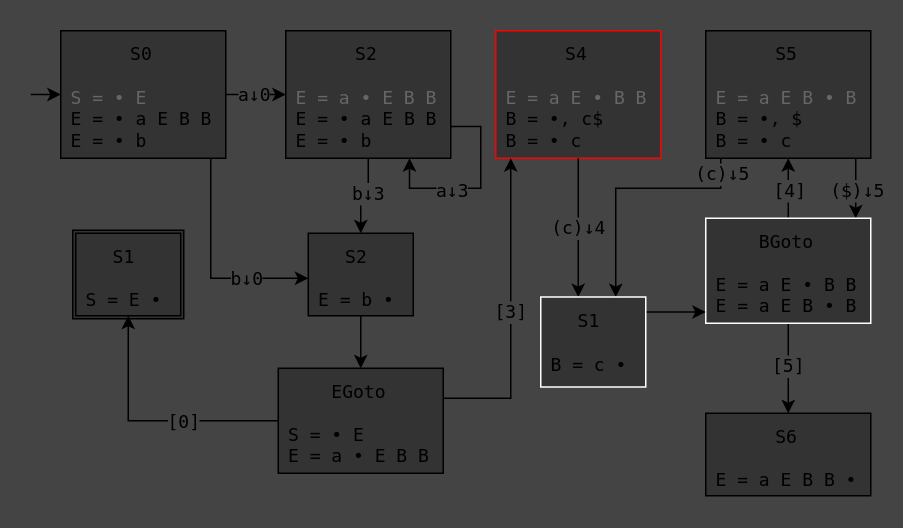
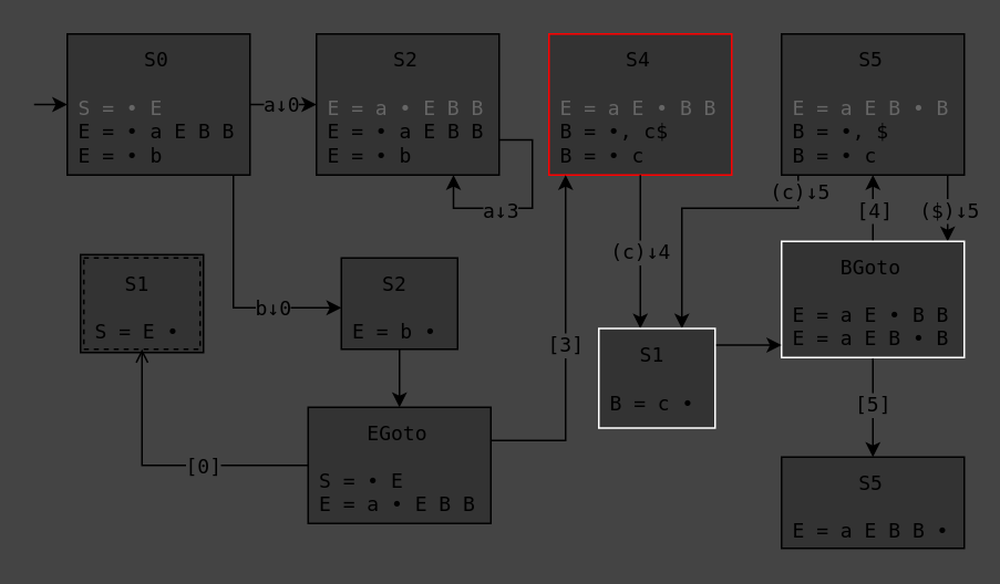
  <mxCell id="0" />
  <mxCell id="1" parent="0" />
  <mxCell id="2" value="&lt;div style=&quot;text-align: center;&quot;&gt;&lt;br&gt;&lt;/div&gt;" style="rounded=0;whiteSpace=wrap;html=1;fontFamily=monospace;align=left;spacing=7;verticalAlign=top;spacingTop=-3;fillColor=#333333;" parent="1" vertex="1"><mxGeometry x="48" y="153" width="74" height="59" as="geometry" /></mxCell>
  <mxCell id="3" style="edgeStyle=orthogonalEdgeStyle;rounded=0;orthogonalLoop=1;jettySize=auto;html=1;fontFamily=monospace;fontSize=12;fontColor=default;" parent="1" source="7" target="15" edge="1"><mxGeometry relative="1" as="geometry"><Array as="points" /></mxGeometry></mxCell>
  <mxCell id="4" value="a↓0" style="edgeLabel;html=1;align=center;verticalAlign=middle;resizable=0;points=[];rounded=0;strokeColor=default;spacing=10;fontFamily=monospace;fontSize=12;fontColor=default;fillColor=default;labelBackgroundColor=#444444;" parent="3" vertex="1" connectable="0"><mxGeometry x="-0.02" relative="1" as="geometry"><mxPoint x="-2" as="offset" /></mxGeometry></mxCell>
  <mxCell id="5" style="edgeStyle=orthogonalEdgeStyle;rounded=0;orthogonalLoop=1;jettySize=auto;html=1;fontFamily=monospace;fontSize=12;fontColor=default;labelBackgroundColor=#444444;resizable=0;" parent="1" source="7" target="11" edge="1"><mxGeometry relative="1" as="geometry"><Array as="points"><mxPoint x="140" y="185" /></Array></mxGeometry></mxCell>
  <mxCell id="6" value="b↓0" style="edgeLabel;html=1;align=center;verticalAlign=middle;resizable=0;points=[];rounded=0;strokeColor=default;spacing=10;fontFamily=monospace;fontSize=12;fontColor=default;labelBackgroundColor=#444444;fillColor=default;gradientColor=none;" parent="5" vertex="1" connectable="0"><mxGeometry x="0.416" relative="1" as="geometry"><mxPoint as="offset" /></mxGeometry></mxCell>
  <mxCell id="7" value="&lt;div style=&quot;text-align: center;&quot;&gt;S0&lt;/div&gt;&lt;div&gt;&lt;br&gt;&lt;/div&gt;&lt;font color=&quot;#666666&quot;&gt;S = •&amp;nbsp;E&lt;/font&gt;&lt;div&gt;E =&amp;nbsp;&lt;span style=&quot;background-color: initial;&quot;&gt;•&lt;/span&gt;&lt;span style=&quot;background-color: initial;&quot;&gt;&amp;nbsp;a E B B&lt;/span&gt;&lt;/div&gt;&lt;div&gt;E =&amp;nbsp;&lt;span style=&quot;background-color: initial;&quot;&gt;•&lt;/span&gt;&lt;span style=&quot;background-color: initial;&quot;&gt;&amp;nbsp;b&lt;br&gt;&lt;/span&gt;&lt;/div&gt;" style="rounded=0;whiteSpace=wrap;html=1;fontFamily=monospace;align=left;spacing=7;verticalAlign=top;spacingTop=-3;fillColor=#333333;" parent="1" vertex="1"><mxGeometry x="40" y="20" width="110" height="85" as="geometry" /></mxCell>
- <mxCell id="8" value="&lt;div style=&quot;text-align: center;&quot;&gt;S1&lt;/div&gt;&lt;div&gt;&lt;br&gt;&lt;/div&gt;&lt;div&gt;S = E&amp;nbsp;&lt;span style=&quot;background-color: initial;&quot;&gt;•&lt;/span&gt;&lt;/div&gt;" style="rounded=0;whiteSpace=wrap;html=1;fontFamily=monospace;align=left;spacing=7;verticalAlign=top;spacingTop=-3;fillColor=#333333;" parent="1" vertex="1"><mxGeometry x="49.98" y="155" width="70" height="55" as="geometry" /></mxCell>
+ <mxCell id="8" value="&lt;div style=&quot;text-align: center;&quot;&gt;S1&lt;/div&gt;&lt;div&gt;&lt;br&gt;&lt;/div&gt;&lt;div&gt;S = E&amp;nbsp;&lt;span style=&quot;background-color: initial;&quot;&gt;•&lt;/span&gt;&lt;/div&gt;" style="rounded=0;whiteSpace=wrap;html=1;fontFamily=monospace;align=left;spacing=7;verticalAlign=top;spacingTop=-3;fillColor=#333333;dashed=1;" parent="1" vertex="1"><mxGeometry x="49.98" y="155" width="70" height="55" as="geometry" /></mxCell>
  <mxCell id="9" style="edgeStyle=orthogonalEdgeStyle;rounded=0;orthogonalLoop=1;jettySize=auto;html=1;fontFamily=monospace;fontSize=12;fontColor=default;labelBackgroundColor=#444444;resizable=0;" parent="1" source="11" target="26" edge="1"><mxGeometry relative="1" as="geometry" /></mxCell>
  <mxCell id="10" value="" style="edgeLabel;html=1;align=center;verticalAlign=middle;resizable=0;points=[];rounded=0;strokeColor=default;spacing=10;fontFamily=monospace;fontSize=12;fontColor=default;labelBackgroundColor=#444444;fillColor=default;gradientColor=none;" parent="9" vertex="1" connectable="0"><mxGeometry x="0.027" relative="1" as="geometry"><mxPoint as="offset" /></mxGeometry></mxCell>
  <mxCell id="11" value="&lt;div style=&quot;text-align: center;&quot;&gt;S2&lt;/div&gt;&lt;div&gt;&lt;br&gt;&lt;/div&gt;&lt;div&gt;E = b •&lt;/div&gt;" style="rounded=0;whiteSpace=wrap;html=1;fontFamily=monospace;align=left;spacing=7;verticalAlign=top;spacingTop=-3;fillColor=#333333;" parent="1" vertex="1"><mxGeometry x="205.01" y="155" width="70" height="55" as="geometry" /></mxCell>
  <mxCell id="12" value="&lt;div style=&quot;text-align: center;&quot;&gt;&lt;div&gt;S4&lt;/div&gt;&lt;div style=&quot;text-align: left;&quot;&gt;&lt;br&gt;&lt;/div&gt;&lt;font color=&quot;#666666&quot;&gt;&lt;span style=&quot;text-align: left;&quot;&gt;E = a E&amp;nbsp;&lt;/span&gt;&lt;span style=&quot;text-align: left;&quot;&gt;•&lt;/span&gt;&lt;span style=&quot;text-align: left;&quot;&gt;&amp;nbsp;B&lt;/span&gt;&lt;span style=&quot;background-color: initial; text-align: left;&quot;&gt;&amp;nbsp;B&lt;/span&gt;&lt;/font&gt;&lt;/div&gt;&lt;div style=&quot;&quot;&gt;&lt;span style=&quot;&quot;&gt;B =&amp;nbsp;&lt;/span&gt;&lt;span style=&quot;background-color: initial;&quot;&gt;•, c$&lt;/span&gt;&lt;/div&gt;&lt;div style=&quot;&quot;&gt;&lt;span style=&quot;background-color: initial;&quot;&gt;B = • c&lt;/span&gt;&lt;/div&gt;" style="rounded=0;whiteSpace=wrap;html=1;fontFamily=monospace;align=left;spacing=7;verticalAlign=top;spacingTop=-3;fillColor=#333333;strokeColor=#FF0000;" parent="1" vertex="1"><mxGeometry x="330" y="20" width="110" height="85" as="geometry" /></mxCell>
- <mxCell id="13" style="edgeStyle=orthogonalEdgeStyle;rounded=0;orthogonalLoop=1;jettySize=auto;html=1;" parent="1" source="15" target="11" edge="1"><mxGeometry relative="1" as="geometry" /></mxCell>
- <mxCell id="14" value="b↓3" style="edgeLabel;html=1;align=center;verticalAlign=middle;resizable=0;points=[];rounded=0;strokeColor=default;spacing=10;fontFamily=monospace;fontSize=12;fontColor=default;labelBackgroundColor=#444444;fillColor=default;gradientColor=none;" parent="13" vertex="1" connectable="0"><mxGeometry x="-0.156" y="2" relative="1" as="geometry"><mxPoint x="-3" as="offset" /></mxGeometry></mxCell>
  <mxCell id="15" value="&lt;div style=&quot;text-align: center;&quot;&gt;S2&lt;/div&gt;&lt;div&gt;&lt;br&gt;&lt;/div&gt;&lt;font color=&quot;#666666&quot;&gt;E = a • E B B&lt;/font&gt;&lt;div&gt;E =&amp;nbsp;&lt;span style=&quot;background-color: initial;&quot;&gt;•&lt;/span&gt;&lt;span style=&quot;background-color: initial;&quot;&gt;&amp;nbsp;a E B B&lt;/span&gt;&lt;/div&gt;&lt;div&gt;E =&amp;nbsp;&lt;span style=&quot;background-color: initial;&quot;&gt;•&lt;/span&gt;&lt;span style=&quot;background-color: initial;&quot;&gt;&amp;nbsp;b&lt;/span&gt;&lt;/div&gt;" style="rounded=0;whiteSpace=wrap;html=1;fontFamily=monospace;align=left;spacing=7;verticalAlign=top;spacingTop=-3;fillColor=#333333;" parent="1" vertex="1"><mxGeometry x="190" y="20" width="110" height="85" as="geometry" /></mxCell>
  <mxCell id="16" style="edgeStyle=orthogonalEdgeStyle;rounded=0;orthogonalLoop=1;jettySize=auto;html=1;fontFamily=monospace;fontSize=12;fontColor=default;labelBackgroundColor=#444444;resizable=0;" parent="1" source="18" target="31" edge="1"><mxGeometry relative="1" as="geometry"><Array as="points"><mxPoint x="570" y="125" /><mxPoint x="570" y="125" /></Array></mxGeometry></mxCell>
  <mxCell id="17" value="($)↓5" style="edgeLabel;html=1;align=center;verticalAlign=middle;resizable=0;points=[];rounded=0;strokeColor=default;spacing=10;fontFamily=monospace;fontSize=12;fontColor=default;labelBackgroundColor=#444444;fillColor=default;gradientColor=none;" parent="16" vertex="1" connectable="0"><mxGeometry x="0.034" relative="1" as="geometry"><mxPoint as="offset" /></mxGeometry></mxCell>
  <mxCell id="18" value="&lt;div style=&quot;text-align: center;&quot;&gt;S5&lt;/div&gt;&lt;div&gt;&lt;br&gt;&lt;/div&gt;&lt;div style=&quot;text-align: center;&quot;&gt;&lt;font color=&quot;#666666&quot;&gt;&lt;span style=&quot;text-align: left;&quot;&gt;E = a E&lt;/span&gt;&lt;span style=&quot;text-align: left;&quot;&gt;&amp;nbsp;B&lt;/span&gt;&lt;span style=&quot;background-color: initial; text-align: left;&quot;&gt;&amp;nbsp;&lt;/span&gt;&lt;span style=&quot;background-color: initial; text-align: left;&quot;&gt;• B&lt;/span&gt;&lt;/font&gt;&lt;/div&gt;&lt;div style=&quot;&quot;&gt;&lt;span style=&quot;background-color: initial;&quot;&gt;B = •, $&lt;/span&gt;&lt;/div&gt;&lt;div style=&quot;&quot;&gt;&lt;span style=&quot;background-color: initial;&quot;&gt;B = • c&lt;/span&gt;&lt;br&gt;&lt;/div&gt;" style="rounded=0;whiteSpace=wrap;html=1;fontFamily=monospace;align=left;spacing=7;verticalAlign=top;spacingTop=-3;fillColor=#333333;" parent="1" vertex="1"><mxGeometry x="470" y="20" width="110" height="85" as="geometry" /></mxCell>
  <mxCell id="19" value="" style="endArrow=classic;html=1;rounded=0;fontFamily=monospace;fontSize=12;fontColor=default;" parent="1" target="7" edge="1"><mxGeometry width="50" height="50" relative="1" as="geometry"><mxPoint x="20" y="62.5" as="sourcePoint" /><mxPoint y="35" as="targetPoint" x="0" /></mxGeometry></mxCell>
  <mxCell id="20" style="edgeStyle=orthogonalEdgeStyle;rounded=0;orthogonalLoop=1;jettySize=auto;html=1;fontFamily=monospace;fontSize=12;fontColor=default;labelBackgroundColor=#444444;resizable=0;entryX=0.75;entryY=1;entryDx=0;entryDy=0;exitX=1;exitY=0.75;exitDx=0;exitDy=0;" parent="1" source="15" target="15" edge="1"><mxGeometry relative="1" as="geometry"><Array as="points"><mxPoint x="320" y="84" /><mxPoint x="320" y="125" /><mxPoint x="272" y="125" /></Array></mxGeometry></mxCell>
  <mxCell id="21" value="a↓3" style="edgeLabel;html=1;align=center;verticalAlign=middle;resizable=0;points=[];rounded=0;strokeColor=default;spacing=10;fontFamily=monospace;fontSize=12;fontColor=default;labelBackgroundColor=#444444;fillColor=default;gradientColor=none;" parent="20" vertex="1" connectable="0"><mxGeometry x="0.263" y="1" relative="1" as="geometry"><mxPoint as="offset" /></mxGeometry></mxCell>
  <mxCell id="22" style="edgeStyle=orthogonalEdgeStyle;rounded=0;orthogonalLoop=1;jettySize=auto;html=1;fontFamily=monospace;fontSize=12;fontColor=default;labelBackgroundColor=#444444;resizable=0;" parent="1" source="26" target="12" edge="1"><mxGeometry relative="1" as="geometry"><Array as="points"><mxPoint x="340" y="265" /></Array></mxGeometry></mxCell>
  <mxCell id="23" value="[3]" style="edgeLabel;html=1;align=center;verticalAlign=middle;resizable=0;points=[];rounded=0;strokeColor=default;spacing=10;fontFamily=monospace;fontSize=12;fontColor=default;labelBackgroundColor=#444444;fillColor=default;gradientColor=none;" parent="22" vertex="1" connectable="0"><mxGeometry x="-0.0" y="-1" relative="1" as="geometry"><mxPoint x="-2" as="offset" /></mxGeometry></mxCell>
- <mxCell id="24" style="edgeStyle=orthogonalEdgeStyle;rounded=0;orthogonalLoop=1;jettySize=auto;html=1;fontFamily=monospace;fontSize=12;fontColor=default;labelBackgroundColor=#444444;resizable=0;" parent="1" source="26" target="8" edge="1"><mxGeometry relative="1" as="geometry" /></mxCell>
+ <mxCell id="24" style="edgeStyle=orthogonalEdgeStyle;rounded=0;orthogonalLoop=1;jettySize=auto;html=1;fontFamily=monospace;fontSize=12;fontColor=default;labelBackgroundColor=#444444;resizable=0;endArrow=open;" parent="1" source="26" target="8" edge="1"><mxGeometry relative="1" as="geometry" /></mxCell>
  <mxCell id="25" value="[0]" style="edgeLabel;html=1;align=center;verticalAlign=middle;resizable=0;points=[];rounded=0;strokeColor=default;spacing=10;fontFamily=monospace;fontSize=12;fontColor=default;labelBackgroundColor=#444444;fillColor=default;gradientColor=none;" parent="24" vertex="1" connectable="0"><mxGeometry x="-0.249" relative="1" as="geometry"><mxPoint as="offset" /></mxGeometry></mxCell>
  <mxCell id="26" value="&lt;div style=&quot;text-align: center;&quot;&gt;EGoto&lt;/div&gt;&lt;div&gt;&lt;br&gt;&lt;/div&gt;&lt;div&gt;S = •&amp;nbsp;E&lt;br&gt;&lt;/div&gt;&lt;div&gt;E = a • E B B&lt;/div&gt;" style="rounded=0;whiteSpace=wrap;html=1;fontFamily=monospace;align=left;spacing=7;verticalAlign=top;spacingTop=-3;fillColor=#333333;" parent="1" vertex="1"><mxGeometry x="185.01" y="245" width="110" height="70" as="geometry" /></mxCell>
  <mxCell id="27" style="edgeStyle=orthogonalEdgeStyle;rounded=0;orthogonalLoop=1;jettySize=auto;html=1;fontFamily=monospace;fontSize=12;fontColor=default;labelBackgroundColor=#444444;resizable=0;" parent="1" source="31" target="18" edge="1"><mxGeometry relative="1" as="geometry" /></mxCell>
  <mxCell id="28" value="[4]" style="edgeLabel;html=1;align=center;verticalAlign=middle;resizable=0;points=[];rounded=0;strokeColor=default;spacing=10;fontFamily=monospace;fontSize=12;fontColor=default;labelBackgroundColor=#444444;fillColor=default;gradientColor=none;" parent="27" vertex="1" connectable="0"><mxGeometry x="-0.04" relative="1" as="geometry"><mxPoint as="offset" /></mxGeometry></mxCell>
  <mxCell id="29" style="edgeStyle=orthogonalEdgeStyle;rounded=0;orthogonalLoop=1;jettySize=auto;html=1;entryX=0.5;entryY=0;entryDx=0;entryDy=0;" parent="1" source="31" target="32" edge="1"><mxGeometry relative="1" as="geometry" /></mxCell>
  <mxCell id="30" value="[5]" style="edgeLabel;html=1;align=center;verticalAlign=middle;resizable=0;points=[];rounded=0;strokeColor=default;spacing=10;fontFamily=monospace;fontSize=12;fontColor=default;labelBackgroundColor=#444444;fillColor=default;gradientColor=none;" parent="29" vertex="1" connectable="0"><mxGeometry x="-0.08" y="-1" relative="1" as="geometry"><mxPoint as="offset" /></mxGeometry></mxCell>
  <mxCell id="31" value="&lt;div style=&quot;&quot;&gt;&lt;div style=&quot;text-align: center;&quot;&gt;BGoto&lt;/div&gt;&lt;div style=&quot;text-align: center;&quot;&gt;&lt;br&gt;&lt;/div&gt;&lt;span style=&quot;&quot;&gt;E = a E&amp;nbsp;&lt;/span&gt;&lt;span style=&quot;&quot;&gt;•&lt;/span&gt;&lt;span style=&quot;&quot;&gt;&amp;nbsp;B B&lt;/span&gt;&lt;/div&gt;&lt;div style=&quot;&quot;&gt;&lt;span style=&quot;&quot;&gt;E = a E&amp;nbsp;&lt;/span&gt;&lt;span style=&quot;&quot;&gt;B&amp;nbsp;&lt;/span&gt;&lt;span style=&quot;background-color: initial;&quot;&gt;•&lt;/span&gt;&lt;span style=&quot;background-color: initial;&quot;&gt;&amp;nbsp;&lt;/span&gt;&lt;span style=&quot;background-color: initial;&quot;&gt;B&lt;/span&gt;&lt;/div&gt;" style="rounded=0;whiteSpace=wrap;html=1;fontFamily=monospace;align=left;spacing=7;verticalAlign=top;spacingTop=-3;fillColor=#333333;strokeColor=#FFFFFF;" parent="1" vertex="1"><mxGeometry x="470" y="145" width="110" height="70" as="geometry" /></mxCell>
- <mxCell id="32" value="&lt;div style=&quot;text-align: center;&quot;&gt;S6&lt;/div&gt;&lt;div&gt;&lt;br&gt;&lt;/div&gt;&lt;div style=&quot;text-align: center;&quot;&gt;&lt;span style=&quot;text-align: left;&quot;&gt;E = a E&lt;/span&gt;&lt;span style=&quot;background-color: initial; text-align: left;&quot;&gt;&amp;nbsp;B&lt;/span&gt;&lt;span style=&quot;background-color: initial; text-align: left;&quot;&gt;&amp;nbsp;B&lt;/span&gt;&lt;span style=&quot;background-color: initial; text-align: left;&quot;&gt;&amp;nbsp;&lt;/span&gt;&lt;span style=&quot;background-color: initial; text-align: left;&quot;&gt;•&lt;/span&gt;&lt;/div&gt;" style="rounded=0;whiteSpace=wrap;html=1;fontFamily=monospace;align=left;spacing=7;verticalAlign=top;spacingTop=-3;fillColor=#333333;" parent="1" vertex="1"><mxGeometry x="470" y="275" width="110" height="55" as="geometry" /></mxCell>
+ <mxCell id="32" value="&lt;div style=&quot;text-align: center;&quot;&gt;S5&lt;/div&gt;&lt;div&gt;&lt;br&gt;&lt;/div&gt;&lt;div style=&quot;text-align: center;&quot;&gt;&lt;span style=&quot;text-align: left;&quot;&gt;E = a E&lt;/span&gt;&lt;span style=&quot;background-color: initial; text-align: left;&quot;&gt;&amp;nbsp;B&lt;/span&gt;&lt;span style=&quot;background-color: initial; text-align: left;&quot;&gt;&amp;nbsp;B&lt;/span&gt;&lt;span style=&quot;background-color: initial; text-align: left;&quot;&gt;&amp;nbsp;&lt;/span&gt;&lt;span style=&quot;background-color: initial; text-align: left;&quot;&gt;•&lt;/span&gt;&lt;/div&gt;" style="rounded=0;whiteSpace=wrap;html=1;fontFamily=monospace;align=left;spacing=7;verticalAlign=top;spacingTop=-3;fillColor=#333333;" parent="1" vertex="1"><mxGeometry x="470" y="275" width="110" height="55" as="geometry" /></mxCell>
  <mxCell id="33" style="edgeStyle=orthogonalEdgeStyle;rounded=0;orthogonalLoop=1;jettySize=auto;html=1;fontFamily=monospace;fontSize=12;fontColor=default;labelBackgroundColor=#444444;resizable=0;" parent="1" source="12" target="38" edge="1"><mxGeometry relative="1" as="geometry"><mxPoint x="385" y="107.5" as="sourcePoint" /><Array as="points"><mxPoint x="385" y="155" /><mxPoint x="385" y="155" /></Array></mxGeometry></mxCell>
  <mxCell id="34" value="(c)↓4" style="edgeLabel;html=1;align=center;verticalAlign=middle;resizable=0;points=[];rounded=0;strokeColor=default;spacing=10;fontFamily=monospace;fontSize=12;fontColor=default;labelBackgroundColor=#444444;fillColor=default;gradientColor=none;" parent="33" vertex="1" connectable="0"><mxGeometry y="-1" relative="1" as="geometry"><mxPoint as="offset" /></mxGeometry></mxCell>
  <mxCell id="35" style="edgeStyle=orthogonalEdgeStyle;rounded=0;orthogonalLoop=1;jettySize=auto;html=1;fontFamily=monospace;fontSize=12;fontColor=default;labelBackgroundColor=#444444;resizable=0;" parent="1" source="18" target="38" edge="1"><mxGeometry relative="1" as="geometry"><mxPoint x="480" y="107.5" as="sourcePoint" /><Array as="points"><mxPoint x="480" y="125" /><mxPoint x="410" y="125" /></Array></mxGeometry></mxCell>
  <mxCell id="36" value="(c)↓5" style="edgeLabel;html=1;align=center;verticalAlign=middle;resizable=0;points=[];rounded=0;strokeColor=default;spacing=10;fontFamily=monospace;fontSize=12;fontColor=default;labelBackgroundColor=#444444;fillColor=default;gradientColor=none;" parent="35" vertex="1" connectable="0"><mxGeometry x="0.537" y="1" relative="1" as="geometry"><mxPoint x="69" y="-45" as="offset" /></mxGeometry></mxCell>
  <mxCell id="37" style="edgeStyle=orthogonalEdgeStyle;rounded=0;orthogonalLoop=1;jettySize=auto;html=1;fontFamily=monospace;fontSize=12;fontColor=default;labelBackgroundColor=#444444;resizable=0;" parent="1" source="38" edge="1"><mxGeometry relative="1" as="geometry"><mxPoint x="470" y="207.5" as="targetPoint" /><Array as="points"><mxPoint x="450" y="207.5" /><mxPoint x="450" y="207.5" /></Array></mxGeometry></mxCell>
  <mxCell id="38" value="&lt;div style=&quot;text-align: center;&quot;&gt;&lt;div&gt;S1&lt;/div&gt;&lt;div style=&quot;text-align: left;&quot;&gt;&lt;br&gt;&lt;/div&gt;&lt;/div&gt;&lt;div style=&quot;&quot;&gt;&lt;span style=&quot;&quot;&gt;B = c&amp;nbsp;&lt;/span&gt;&lt;span style=&quot;background-color: initial;&quot;&gt;•&lt;/span&gt;&lt;/div&gt;" style="rounded=0;whiteSpace=wrap;html=1;fontFamily=monospace;align=left;spacing=7;verticalAlign=top;spacingTop=-3;fillColor=#333333;strokeColor=#FFFFFF;" parent="1" vertex="1"><mxGeometry x="360" y="197.5" width="70" height="60" as="geometry" /></mxCell>
